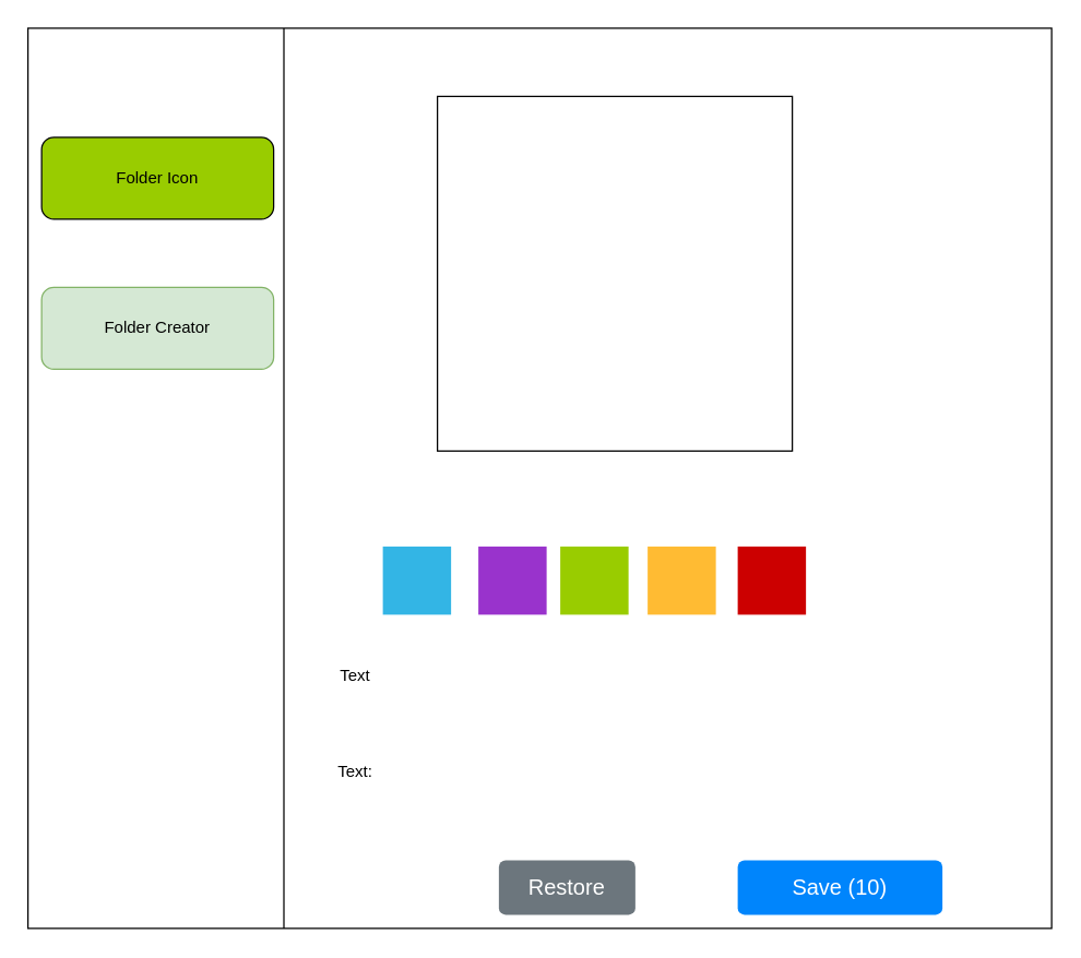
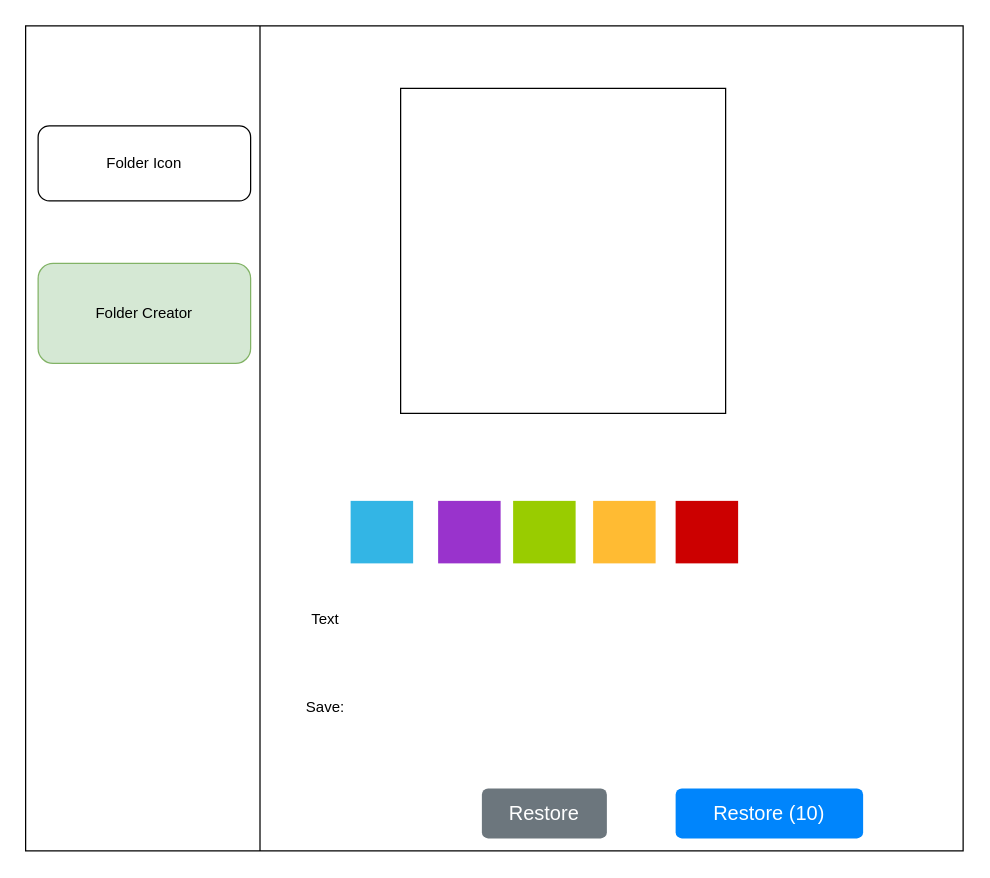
  <mxCell id="0" />
  <mxCell id="1" parent="0" />
  <mxCell id="2" value="" style="rounded=0;whiteSpace=wrap;html=1;fillColor=default;" vertex="1" parent="1"><mxGeometry x="20" y="20" width="750" height="660" as="geometry" /></mxCell>
  <mxCell id="3" value="" style="endArrow=none;html=1;rounded=0;entryX=0.25;entryY=0;entryDx=0;entryDy=0;exitX=0.25;exitY=1;exitDx=0;exitDy=0;" edge="1" parent="1" source="2" target="2"><mxGeometry width="50" height="50" relative="1" as="geometry"><mxPoint x="130" y="200" as="sourcePoint" /><mxPoint x="180" y="150" as="targetPoint" /></mxGeometry></mxCell>
- <mxCell id="4" value="Folder Icon" style="rounded=1;whiteSpace=wrap;html=1;fillColor=#99cc00;" vertex="1" parent="1"><mxGeometry x="30" y="100" width="170" height="60" as="geometry" /></mxCell>
- <mxCell id="5" value="Folder Creator" style="rounded=1;whiteSpace=wrap;html=1;fillColor=#d5e8d4;strokeColor=#82b366;" vertex="1" parent="1"><mxGeometry x="30" y="210" width="170" height="60" as="geometry" /></mxCell>
+ <mxCell id="4" value="Folder Icon" style="rounded=1;whiteSpace=wrap;html=1;" vertex="1" parent="1"><mxGeometry x="30" y="100" width="170" height="60" as="geometry" /></mxCell>
+ <mxCell id="5" value="Folder Creator" style="rounded=1;whiteSpace=wrap;html=1;fillColor=#d5e8d4;strokeColor=#82b366;" vertex="1" parent="1"><mxGeometry x="30" y="210" width="170" height="80" as="geometry" /></mxCell>
  <mxCell id="6" value="" style="whiteSpace=wrap;html=1;aspect=fixed;" vertex="1" parent="1"><mxGeometry x="320" y="70" width="260" height="260" as="geometry" /></mxCell>
  <mxCell id="7" value="" style="verticalLabelPosition=bottom;verticalAlign=top;html=1;shadow=0;dashed=0;strokeWidth=1;strokeColor=none;shape=rect;fillColor=#33b5e5;" vertex="1" parent="1"><mxGeometry x="280" y="400" width="50" height="50" as="geometry" /></mxCell>
  <mxCell id="8" value="" style="verticalLabelPosition=bottom;verticalAlign=top;html=1;shadow=0;dashed=0;strokeWidth=1;strokeColor=none;shape=rect;fillColor=#9933cc;" vertex="1" parent="1"><mxGeometry x="350" y="400" width="50" height="50" as="geometry" /></mxCell>
  <mxCell id="9" value="" style="verticalLabelPosition=bottom;verticalAlign=top;html=1;shadow=0;dashed=0;strokeWidth=1;strokeColor=none;shape=rect;fillColor=#99cc00;" vertex="1" parent="1"><mxGeometry x="410" y="400" width="50" height="50" as="geometry" /></mxCell>
  <mxCell id="10" value="" style="verticalLabelPosition=bottom;verticalAlign=top;html=1;shadow=0;dashed=0;strokeWidth=1;strokeColor=none;shape=rect;fillColor=#ffbb33;" vertex="1" parent="1"><mxGeometry x="474" y="400" width="50" height="50" as="geometry" /></mxCell>
  <mxCell id="11" value="" style="verticalLabelPosition=bottom;verticalAlign=top;html=1;shadow=0;dashed=0;strokeWidth=1;strokeColor=none;shape=rect;fillColor=#cc0000;" vertex="1" parent="1"><mxGeometry x="540" y="400" width="50" height="50" as="geometry" /></mxCell>
  <mxCell id="12" value="Text" style="text;html=1;align=center;verticalAlign=middle;whiteSpace=wrap;rounded=0;" vertex="1" parent="1"><mxGeometry x="230" y="480" width="60" height="30" as="geometry" /></mxCell>
- <mxCell id="13" value="Text:" style="text;html=1;align=center;verticalAlign=middle;whiteSpace=wrap;rounded=0;" vertex="1" parent="1"><mxGeometry x="230" y="550" width="60" height="30" as="geometry" /></mxCell>
- <mxCell id="14" value="Save (10)" style="html=1;shadow=0;dashed=0;shape=mxgraph.bootstrap.rrect;rSize=5;strokeColor=none;strokeWidth=1;fillColor=#0085FC;fontColor=#FFFFFF;whiteSpace=wrap;align=center;verticalAlign=middle;spacingLeft=0;fontStyle=0;fontSize=16;spacing=5;" vertex="1" parent="1"><mxGeometry x="540" y="630" width="150" height="40" as="geometry" /></mxCell>
- <mxCell id="15" value="Restore" style="html=1;shadow=0;dashed=0;shape=mxgraph.bootstrap.rrect;rSize=5;strokeColor=none;strokeWidth=1;fillColor=#6C767D;fontColor=#FFFFFF;whiteSpace=wrap;align=center;verticalAlign=middle;spacingLeft=0;fontStyle=0;fontSize=16;spacing=5;" vertex="1" parent="1"><mxGeometry x="365" y="630" width="100" height="40" as="geometry" /></mxCell>
+ <mxCell id="13" value="Save:" style="text;html=1;align=center;verticalAlign=middle;whiteSpace=wrap;rounded=0;" vertex="1" parent="1"><mxGeometry x="230" y="550" width="60" height="30" as="geometry" /></mxCell>
+ <mxCell id="14" value="Restore (10)" style="html=1;shadow=0;dashed=0;shape=mxgraph.bootstrap.rrect;rSize=5;strokeColor=none;strokeWidth=1;fillColor=#0085FC;fontColor=#FFFFFF;whiteSpace=wrap;align=center;verticalAlign=middle;spacingLeft=0;fontStyle=0;fontSize=16;spacing=5;" vertex="1" parent="1"><mxGeometry x="540" y="630" width="150" height="40" as="geometry" /></mxCell>
+ <mxCell id="15" value="Restore" style="html=1;shadow=0;dashed=0;shape=mxgraph.bootstrap.rrect;rSize=5;strokeColor=none;strokeWidth=1;fillColor=#6C767D;fontColor=#FFFFFF;whiteSpace=wrap;align=center;verticalAlign=middle;spacingLeft=0;fontStyle=0;fontSize=16;spacing=5;" vertex="1" parent="1"><mxGeometry x="385" y="630" width="100" height="40" as="geometry" /></mxCell>
